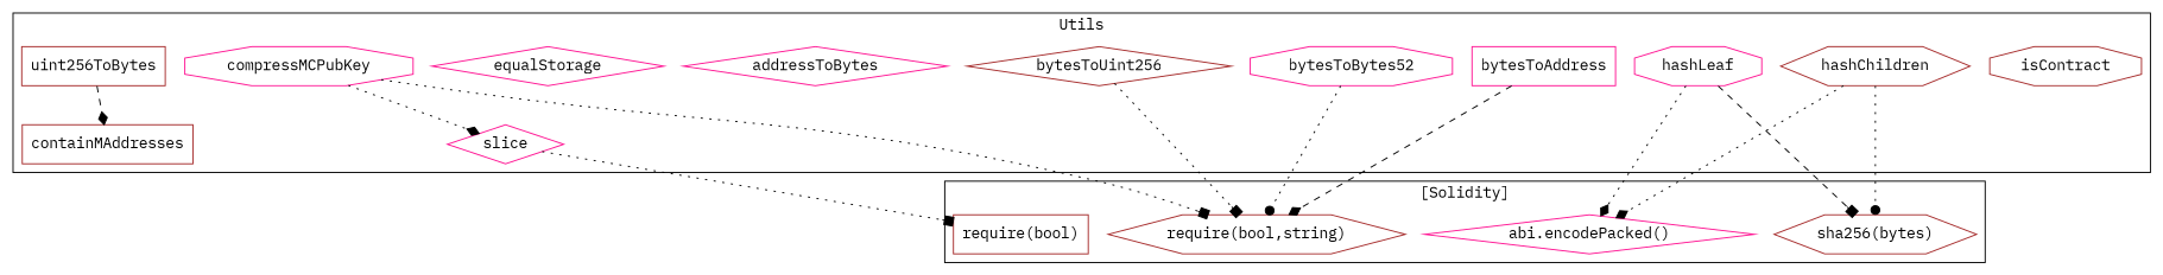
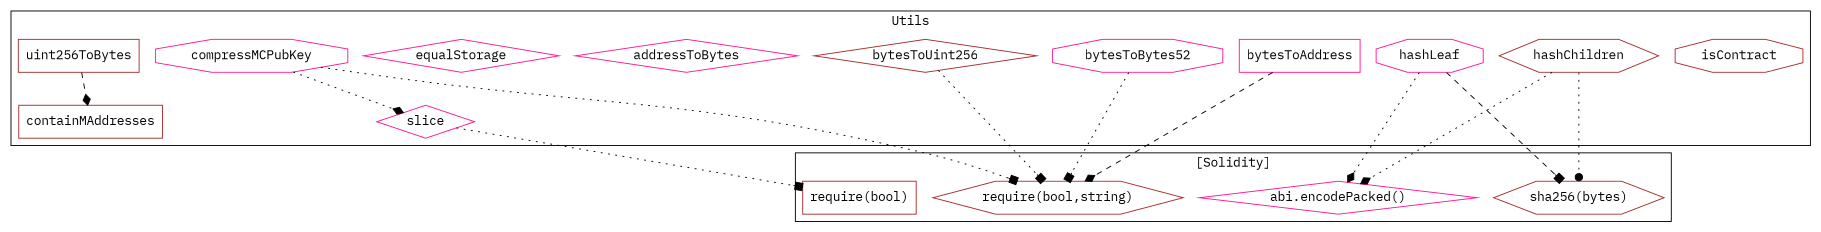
  strict digraph {
    fontname="IBM Plex Mono"
    rankdir=TB
    node [color=brown fontname="IBM Plex Mono" shape=diamond]
    edge [arrowhead=diamond fontname="IBM Plex Mono" style=dotted]
    n1 [label=isContract shape=octagon]
    n2 [color=deeppink label=slice]
    n3 [color=deeppink label=compressMCPubKey shape=octagon]
    n4 [color=deeppink label=bytesToBytes52 shape=octagon]
    n5 [label=uint256ToBytes shape=box]
    n6 [color=deeppink label=hashLeaf shape=octagon]
    n7 [label=containMAddresses shape=box]
    n8 [color=deeppink label=bytesToAddress shape=box]
    n9 [color=deeppink label=addressToBytes]
    n10 [color=deeppink label=equalStorage]
    n11 [label=hashChildren shape=hexagon]
    n12 [label=bytesToUint256]
    "require(bool)" [shape=box]
    "require(bool,string)" [shape=hexagon]
    "abi.encodePacked()" [color=deeppink]
    "sha256(bytes)" [shape=hexagon]
    subgraph cluster_1 {
      label=Utils
      n1
      n2
      n3
      n4
      n5
      n6
      n7
      n8
      n9
      n10
      n11
      n12
    }
    subgraph cluster_2 {
      label="[Solidity]"
      "require(bool)"
      "require(bool,string)"
      "abi.encodePacked()"
      "sha256(bytes)"
    }
    n2 -> "require(bool)" [arrowhead=box]
    n3 -> n2
    n3 -> "require(bool,string)" [arrowhead=box]
-   n4 -> "require(bool,string)" [arrowhead=dot]
+   n4 -> "require(bool,string)" [arrowhead=box]
    n5 -> n7 [style=dashed]
    n6 -> "abi.encodePacked()"
    n6 -> "sha256(bytes)" [arrowhead=box style=dashed]
    n8 -> "require(bool,string)" [style=dashed]
    n11 -> "abi.encodePacked()"
    n11 -> "sha256(bytes)" [arrowhead=dot]
    n12 -> "require(bool,string)" [arrowhead=box]
  }
